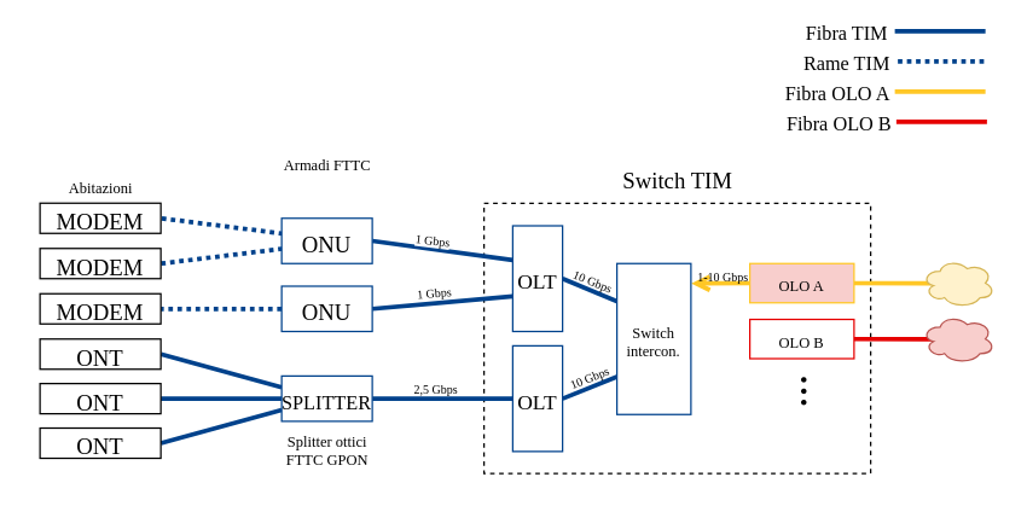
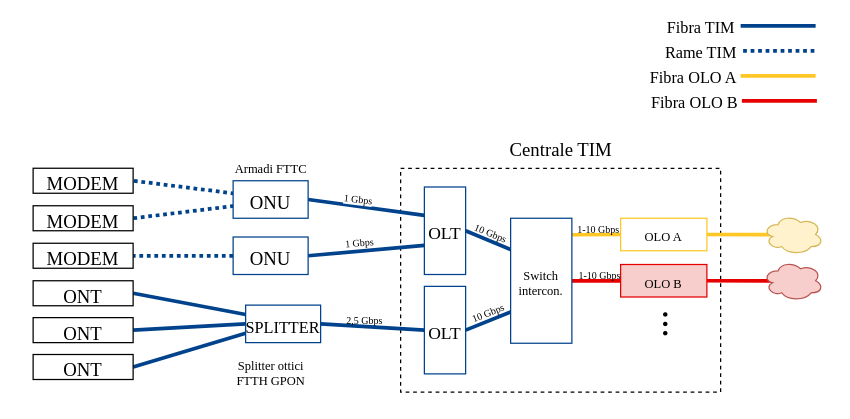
  <mxCell id="0" />
  <mxCell id="1" parent="0" />
  <mxCell id="2" style="edgeStyle=none;rounded=0;orthogonalLoop=1;jettySize=auto;html=1;exitX=0;exitY=0.75;exitDx=0;exitDy=0;entryX=1;entryY=0.5;entryDx=0;entryDy=0;endArrow=none;endFill=0;strokeColor=#00428C;strokeWidth=3;fontSize=13;fontColor=#000000;" parent="1" source="28" target="34" edge="1"><mxGeometry relative="1" as="geometry" /></mxCell>
  <mxCell id="3" style="edgeStyle=none;rounded=0;orthogonalLoop=1;jettySize=auto;html=1;exitX=0;exitY=0.5;exitDx=0;exitDy=0;entryX=1;entryY=0.5;entryDx=0;entryDy=0;endArrow=none;endFill=0;strokeColor=#00428C;strokeWidth=3;fontSize=13;fontColor=#000000;" parent="1" source="28" target="33" edge="1"><mxGeometry relative="1" as="geometry" /></mxCell>
  <mxCell id="4" style="edgeStyle=none;rounded=0;orthogonalLoop=1;jettySize=auto;html=1;entryX=1;entryY=0.5;entryDx=0;entryDy=0;endArrow=none;endFill=0;strokeColor=#00428C;strokeWidth=3;fontSize=13;fontColor=#000000;exitX=0;exitY=0.25;exitDx=0;exitDy=0;" parent="1" source="28" target="31" edge="1"><mxGeometry relative="1" as="geometry"><mxPoint x="186" y="259" as="sourcePoint" /></mxGeometry></mxCell>
  <mxCell id="5" style="edgeStyle=none;rounded=0;orthogonalLoop=1;jettySize=auto;html=1;exitX=0.017;exitY=0.34;exitDx=0;exitDy=0;entryX=1;entryY=0.5;entryDx=0;entryDy=0;fontSize=15;fontColor=#000000;strokeColor=#00428C;strokeWidth=3;endArrow=none;endFill=0;exitPerimeter=0;dashed=1;dashPattern=1 1;" parent="1" source="21" target="23" edge="1"><mxGeometry relative="1" as="geometry" /></mxCell>
  <mxCell id="6" value="" style="rounded=0;orthogonalLoop=1;jettySize=auto;html=1;endArrow=none;endFill=0;strokeColor=#00428C;strokeWidth=3;fontFamily=Bahnschrift;fontSize=13;exitX=0.01;exitY=0.673;exitDx=0;exitDy=0;exitPerimeter=0;entryX=1;entryY=0.5;entryDx=0;entryDy=0;dashed=1;dashPattern=1 1;" parent="1" source="21" target="9" edge="1"><mxGeometry relative="1" as="geometry" /></mxCell>
  <mxCell id="7" style="edgeStyle=none;rounded=0;orthogonalLoop=1;jettySize=auto;html=1;exitX=0;exitY=0.5;exitDx=0;exitDy=0;entryX=1;entryY=0.5;entryDx=0;entryDy=0;endArrow=none;endFill=0;strokeColor=#00428C;strokeWidth=3;fontSize=15;fontColor=#000000;dashed=1;dashPattern=1 1;" parent="1" source="22" target="25" edge="1"><mxGeometry relative="1" as="geometry" /></mxCell>
  <mxCell id="8" value="" style="rounded=0;fontSize=18;html=1;whiteSpace=wrap;spacingTop=4;fontFamily=Bahnschrift;dashed=1;comic=0;" parent="1" vertex="1"><mxGeometry x="320" y="134" width="256" height="179" as="geometry" /></mxCell>
  <mxCell id="9" value="MODEM" style="rounded=0;whiteSpace=wrap;html=1;fontFamily=Bahnschrift;fontSize=15;spacingTop=4;" parent="1" vertex="1"><mxGeometry x="26" y="164" width="80" height="20" as="geometry" /></mxCell>
  <mxCell id="10" style="edgeStyle=orthogonalEdgeStyle;rounded=0;orthogonalLoop=1;jettySize=auto;html=1;fontSize=18;endArrow=none;endFill=0;strokeColor=#00428C;strokeWidth=3;entryX=0.058;entryY=0.5;entryDx=0;entryDy=0;entryPerimeter=0;fontFamily=Bahnschrift;dashed=1;dashPattern=1 1;" parent="1" edge="1"><mxGeometry relative="1" as="geometry"><mxPoint x="654" y="40" as="targetPoint" /><mxPoint x="594" y="40" as="sourcePoint" /></mxGeometry></mxCell>
  <mxCell id="11" value="Rame TIM" style="text;html=1;resizable=0;points=[];align=center;verticalAlign=middle;labelBackgroundColor=#ffffff;fontSize=13;fontFamily=Bahnschrift;" parent="10" vertex="1" connectable="0"><mxGeometry x="-0.567" y="-10" relative="1" as="geometry"><mxPoint x="-48" y="-10" as="offset" /></mxGeometry></mxCell>
  <mxCell id="12" value="" style="edgeStyle=orthogonalEdgeStyle;rounded=0;orthogonalLoop=1;jettySize=auto;html=1;endArrow=none;endFill=0;strokeColor=#FFC726;strokeWidth=3;fontFamily=Bahnschrift;fontSize=13;" parent="1" edge="1"><mxGeometry relative="1" as="geometry"><mxPoint x="592" y="60" as="sourcePoint" /><mxPoint x="652" y="60" as="targetPoint" /></mxGeometry></mxCell>
  <mxCell id="13" value="Fibra OLO A" style="text;html=1;resizable=0;points=[];align=center;verticalAlign=middle;labelBackgroundColor=#ffffff;fontSize=13;fontFamily=Bahnschrift;direction=west;" parent="12" vertex="1" connectable="0"><mxGeometry x="-0.244" y="-4" relative="1" as="geometry"><mxPoint x="-62" y="-4" as="offset" /></mxGeometry></mxCell>
- <mxCell id="14" value="Switch TIM" style="text;html=1;strokeColor=none;fillColor=none;align=center;verticalAlign=middle;whiteSpace=wrap;rounded=0;dashed=1;fontFamily=Bahnschrift;fontSize=15;" parent="1" vertex="1"><mxGeometry x="402.5" y="109" width="91" height="20" as="geometry" /></mxCell>
+ <mxCell id="14" value="Centrale TIM" style="text;html=1;strokeColor=none;fillColor=none;align=center;verticalAlign=middle;whiteSpace=wrap;rounded=0;dashed=1;fontFamily=Bahnschrift;fontSize=15;" parent="1" vertex="1"><mxGeometry x="402.5" y="109" width="91" height="20" as="geometry" /></mxCell>
  <mxCell id="15" style="rounded=0;orthogonalLoop=1;jettySize=auto;html=1;fontSize=18;endArrow=none;endFill=0;strokeColor=#00428C;strokeWidth=3;exitX=0.089;exitY=0.33;exitDx=0;exitDy=0;exitPerimeter=0;entryX=1;entryY=0.5;entryDx=0;entryDy=0;" parent="1" source="36" target="21" edge="1"><mxGeometry relative="1" as="geometry"><mxPoint x="246" y="164" as="targetPoint" /></mxGeometry></mxCell>
  <mxCell id="16" value="1 Gbps" style="text;html=1;resizable=0;points=[];align=center;verticalAlign=middle;labelBackgroundColor=#ffffff;fontSize=8;fontFamily=Bahnschrift;fontColor=#000000;rotation=7.2;" parent="15" vertex="1" connectable="0"><mxGeometry x="-0.225" y="1" relative="1" as="geometry"><mxPoint x="-19" y="-10" as="offset" /></mxGeometry></mxCell>
  <mxCell id="17" style="rounded=0;orthogonalLoop=1;jettySize=auto;html=1;fontSize=18;endArrow=none;endFill=0;strokeColor=#00428C;strokeWidth=3;exitX=0.068;exitY=0.665;exitDx=0;exitDy=0;entryX=1;entryY=0.5;entryDx=0;entryDy=0;exitPerimeter=0;" parent="1" source="36" target="22" edge="1"><mxGeometry relative="1" as="geometry"><mxPoint x="256" y="174" as="targetPoint" /><mxPoint x="349.172" y="193.828" as="sourcePoint" /></mxGeometry></mxCell>
  <mxCell id="18" value="1 Gbps" style="text;html=1;resizable=0;points=[];align=center;verticalAlign=middle;labelBackgroundColor=none;fontSize=8;fontFamily=Bahnschrift;fontColor=#000000;rotation=-4.7;" parent="17" vertex="1" connectable="0"><mxGeometry x="-0.416" y="2" relative="1" as="geometry"><mxPoint x="-27.5" y="-6" as="offset" /></mxGeometry></mxCell>
  <mxCell id="19" style="edgeStyle=none;rounded=0;comic=0;jumpStyle=none;orthogonalLoop=1;jettySize=auto;html=1;exitX=1;exitY=0.5;exitDx=0;exitDy=0;entryX=0;entryY=0.25;entryDx=0;entryDy=0;shadow=0;endArrow=none;endFill=0;endSize=6;strokeColor=#00428C;strokeWidth=3;fontFamily=Bahnschrift;fontSize=10;fontColor=#000000;" parent="1" source="36" target="47" edge="1"><mxGeometry relative="1" as="geometry" /></mxCell>
  <mxCell id="20" value="10 Gbps" style="text;html=1;resizable=0;points=[];align=center;verticalAlign=middle;labelBackgroundColor=none;fontSize=8;fontFamily=Bahnschrift;fontColor=#000000;rotation=22.1;" parent="19" vertex="1" connectable="0"><mxGeometry x="0.373" y="-1" relative="1" as="geometry"><mxPoint x="-5" y="-10" as="offset" /></mxGeometry></mxCell>
  <mxCell id="21" value="ONU" style="rounded=0;whiteSpace=wrap;html=1;fontFamily=Bahnschrift;fontSize=15;spacingTop=4;strokeColor=#00428C;" parent="1" vertex="1"><mxGeometry x="186" y="144" width="60" height="30" as="geometry" /></mxCell>
  <mxCell id="22" value="ONU" style="rounded=0;whiteSpace=wrap;html=1;fontFamily=Bahnschrift;fontSize=15;spacingTop=4;strokeColor=#00428C;" parent="1" vertex="1"><mxGeometry x="186" y="189" width="60" height="30" as="geometry" /></mxCell>
  <mxCell id="23" value="MODEM" style="rounded=0;whiteSpace=wrap;html=1;fontFamily=Bahnschrift;fontSize=15;spacingTop=4;" parent="1" vertex="1"><mxGeometry x="26" y="134" width="80" height="20" as="geometry" /></mxCell>
- <mxCell id="24" value="Armadi FTTC" style="text;html=1;strokeColor=none;fillColor=none;align=center;verticalAlign=middle;whiteSpace=wrap;rounded=0;dashed=1;fontFamily=Bahnschrift;fontSize=10;fontColor=#000000;comic=0;" parent="1" vertex="1"><mxGeometry x="170.5" y="99" width="91" height="20" as="geometry" /></mxCell>
+ <mxCell id="24" value="Armadi FTTC" style="text;html=1;strokeColor=none;fillColor=none;align=center;verticalAlign=middle;whiteSpace=wrap;rounded=0;dashed=1;fontFamily=Bahnschrift;fontSize=10;fontColor=#000000;comic=0;" parent="1" vertex="1"><mxGeometry x="170.5" y="124" width="91" height="20" as="geometry" /></mxCell>
  <mxCell id="25" value="MODEM" style="rounded=0;whiteSpace=wrap;html=1;fontFamily=Bahnschrift;fontSize=15;spacingTop=4;" parent="1" vertex="1"><mxGeometry x="26" y="194" width="80" height="20" as="geometry" /></mxCell>
  <mxCell id="26" style="edgeStyle=none;rounded=0;orthogonalLoop=1;jettySize=auto;html=1;exitX=0;exitY=0.5;exitDx=0;exitDy=0;entryX=1;entryY=0.5;entryDx=0;entryDy=0;endArrow=none;endFill=0;strokeColor=#00428C;strokeWidth=3;fontSize=13;fontColor=#000000;" parent="1" source="37" target="28" edge="1"><mxGeometry relative="1" as="geometry" /></mxCell>
  <mxCell id="27" value="2,5 Gbps" style="text;html=1;resizable=0;points=[];align=center;verticalAlign=middle;labelBackgroundColor=none;fontSize=8;fontFamily=Bahnschrift;fontColor=#000000;" parent="26" vertex="1" connectable="0"><mxGeometry x="-0.31" relative="1" as="geometry"><mxPoint x="-20" y="-6" as="offset" /></mxGeometry></mxCell>
- <mxCell id="28" value="SPLITTER" style="rounded=0;whiteSpace=wrap;html=1;fontFamily=Bahnschrift;fontSize=13;spacingTop=4;strokeColor=#00428C;" parent="1" vertex="1"><mxGeometry x="186" y="248.5" width="60" height="30" as="geometry" /></mxCell>
+ <mxCell id="28" value="SPLITTER" style="rounded=0;whiteSpace=wrap;html=1;fontFamily=Bahnschrift;fontSize=13;spacingTop=4;strokeColor=#00428C;" parent="1" vertex="1"><mxGeometry x="196" y="243.5" width="60" height="30" as="geometry" /></mxCell>
  <mxCell id="29" style="edgeStyle=none;rounded=0;comic=0;jumpStyle=none;orthogonalLoop=1;jettySize=auto;html=1;exitX=1;exitY=0.5;exitDx=0;exitDy=0;entryX=0;entryY=0.75;entryDx=0;entryDy=0;shadow=0;endArrow=none;endFill=0;endSize=6;strokeColor=#00428C;strokeWidth=3;fontFamily=Bahnschrift;fontSize=10;fontColor=#000000;" parent="1" source="37" target="47" edge="1"><mxGeometry relative="1" as="geometry" /></mxCell>
  <mxCell id="30" value="10 Gbps" style="text;html=1;resizable=0;points=[];align=center;verticalAlign=middle;labelBackgroundColor=none;fontSize=8;fontFamily=Bahnschrift;fontColor=#000000;rotation=-21.7;" parent="29" vertex="1" connectable="0"><mxGeometry x="0.337" y="-3" relative="1" as="geometry"><mxPoint x="-7.5" y="-6.5" as="offset" /></mxGeometry></mxCell>
  <mxCell id="31" value="ONT" style="rounded=0;whiteSpace=wrap;html=1;fontFamily=Bahnschrift;fontSize=15;spacingTop=4;" parent="1" vertex="1"><mxGeometry x="26" y="224" width="80" height="20" as="geometry" /></mxCell>
- <mxCell id="32" value="&lt;div style=&quot;font-size: 10px;&quot;&gt;Splitter ottici&lt;/div&gt;&lt;div style=&quot;font-size: 10px;&quot;&gt;FTTC GPON&lt;br style=&quot;font-size: 10px;&quot;&gt;&lt;/div&gt;" style="text;html=1;strokeColor=none;fillColor=none;align=center;verticalAlign=middle;whiteSpace=wrap;rounded=0;dashed=1;fontFamily=Bahnschrift;fontSize=10;fontColor=#000000;" parent="1" vertex="1"><mxGeometry x="170.5" y="287.5" width="91" height="20" as="geometry" /></mxCell>
+ <mxCell id="32" value="&lt;div style=&quot;font-size: 10px;&quot;&gt;Splitter ottici&lt;/div&gt;&lt;div style=&quot;font-size: 10px;&quot;&gt;FTTH GPON&lt;br style=&quot;font-size: 10px;&quot;&gt;&lt;/div&gt;" style="text;html=1;strokeColor=none;fillColor=none;align=center;verticalAlign=middle;whiteSpace=wrap;rounded=0;dashed=1;fontFamily=Bahnschrift;fontSize=10;fontColor=#000000;" parent="1" vertex="1"><mxGeometry x="170.5" y="287.5" width="91" height="20" as="geometry" /></mxCell>
  <mxCell id="33" value="ONT" style="rounded=0;whiteSpace=wrap;html=1;fontFamily=Bahnschrift;fontSize=15;spacingTop=4;" parent="1" vertex="1"><mxGeometry x="26" y="253.5" width="80" height="20" as="geometry" /></mxCell>
  <mxCell id="34" value="ONT" style="rounded=0;whiteSpace=wrap;html=1;fontFamily=Bahnschrift;fontSize=15;spacingTop=4;" parent="1" vertex="1"><mxGeometry x="26" y="283" width="80" height="20" as="geometry" /></mxCell>
- <mxCell id="35" value="Abitazioni" style="text;html=1;strokeColor=none;fillColor=none;align=center;verticalAlign=middle;whiteSpace=wrap;rounded=0;dashed=1;fontFamily=Bahnschrift;fontSize=10;fontColor=#000000;comic=0;" parent="1" vertex="1"><mxGeometry x="20.5" y="114" width="91" height="20" as="geometry" /></mxCell>
  <mxCell id="36" value="&lt;font style=&quot;font-size: 14px&quot; face=&quot;Bahnschrift&quot;&gt;OLT&lt;/font&gt;" style="rounded=0;whiteSpace=wrap;html=1;fontSize=15;comic=0;spacingTop=4;strokeColor=#00428C;" parent="1" vertex="1"><mxGeometry x="339" y="149" width="33" height="70" as="geometry" /></mxCell>
  <mxCell id="37" value="&lt;font style=&quot;font-size: 14px&quot; face=&quot;Bahnschrift&quot;&gt;OLT&lt;/font&gt;" style="rounded=0;whiteSpace=wrap;html=1;fontSize=15;spacingTop=4;strokeColor=#00428C;" parent="1" vertex="1"><mxGeometry x="339" y="228.5" width="33" height="70" as="geometry" /></mxCell>
- <mxCell id="38" style="edgeStyle=none;rounded=0;comic=0;jumpStyle=none;orthogonalLoop=1;jettySize=auto;html=1;exitX=0;exitY=0.5;exitDx=0;exitDy=0;shadow=0;endArrow=open;endFill=0;endSize=6;strokeColor=#ffc726;strokeWidth=3;fontFamily=Bahnschrift;fontSize=10;fontColor=#000000;entryX=1.004;entryY=0.868;entryDx=0;entryDy=0;entryPerimeter=0;" parent="1" source="41" target="47" edge="1"><mxGeometry relative="1" as="geometry"><mxPoint x="457" y="187" as="targetPoint" /></mxGeometry></mxCell>
+ <mxCell id="38" style="edgeStyle=none;rounded=0;comic=0;jumpStyle=none;orthogonalLoop=1;jettySize=auto;html=1;exitX=0;exitY=0.5;exitDx=0;exitDy=0;shadow=0;endArrow=none;endFill=0;endSize=6;strokeColor=#ffc726;strokeWidth=3;fontFamily=Bahnschrift;fontSize=10;fontColor=#000000;entryX=1.004;entryY=0.868;entryDx=0;entryDy=0;entryPerimeter=0;" parent="1" source="41" target="47" edge="1"><mxGeometry relative="1" as="geometry"><mxPoint x="457" y="187" as="targetPoint" /></mxGeometry></mxCell>
  <mxCell id="39" value="1-10 Gbps" style="text;html=1;resizable=0;points=[];align=center;verticalAlign=middle;labelBackgroundColor=none;fontSize=8;fontFamily=Bahnschrift;fontColor=#000000;" parent="38" vertex="1" connectable="0"><mxGeometry x="-0.433" y="3" relative="1" as="geometry"><mxPoint x="-8" y="-8" as="offset" /></mxGeometry></mxCell>
  <mxCell id="40" style="edgeStyle=none;rounded=0;comic=0;jumpStyle=none;orthogonalLoop=1;jettySize=auto;html=1;exitX=1;exitY=0.5;exitDx=0;exitDy=0;entryX=0.214;entryY=0.506;entryDx=0;entryDy=0;entryPerimeter=0;shadow=0;endArrow=none;endFill=0;endSize=6;strokeColor=#ffc726;strokeWidth=3;fontFamily=Bahnschrift;fontSize=10;fontColor=#000000;" parent="1" source="41" target="42" edge="1"><mxGeometry relative="1" as="geometry" /></mxCell>
- <mxCell id="41" value="OLO A" style="rounded=0;whiteSpace=wrap;html=1;fontSize=10;comic=0;horizontal=1;labelPosition=center;verticalLabelPosition=middle;align=center;verticalAlign=middle;flipH=0;flipV=1;shadow=0;glass=0;fontFamily=Bahnschrift;rotation=0;spacingTop=4;strokeColor=#FFC726;fillColor=#f8cecc;" parent="1" vertex="1"><mxGeometry x="496" y="174" width="69" height="26" as="geometry" /></mxCell>
+ <mxCell id="41" value="OLO A" style="rounded=0;whiteSpace=wrap;html=1;fontSize=10;comic=0;horizontal=1;labelPosition=center;verticalLabelPosition=middle;align=center;verticalAlign=middle;flipH=0;flipV=1;shadow=0;glass=0;fontFamily=Bahnschrift;rotation=0;spacingTop=4;strokeColor=#FFC726;" parent="1" vertex="1"><mxGeometry x="496" y="174" width="69" height="26" as="geometry" /></mxCell>
  <mxCell id="42" value="" style="ellipse;shape=cloud;whiteSpace=wrap;html=1;rounded=0;shadow=0;glass=0;comic=0;labelBackgroundColor=none;fontFamily=Bahnschrift;fontSize=10;align=center;fillColor=#fff2cc;strokeColor=#d6b656;" parent="1" vertex="1"><mxGeometry x="610" y="171" width="48" height="32" as="geometry" /></mxCell>
+ <mxCell id="43" style="edgeStyle=none;rounded=0;comic=0;jumpStyle=none;orthogonalLoop=1;jettySize=auto;html=1;exitX=0;exitY=0.5;exitDx=0;exitDy=0;entryX=1;entryY=0.5;entryDx=0;entryDy=0;shadow=0;endArrow=none;endFill=0;endSize=6;strokeColor=#e60000;strokeWidth=3;fontFamily=Bahnschrift;fontSize=10;fontColor=#000000;" parent="1" source="46" target="47" edge="1"><mxGeometry relative="1" as="geometry" /></mxCell>
+ <mxCell id="44" value="1-10 Gbps" style="text;html=1;resizable=0;points=[];align=center;verticalAlign=middle;labelBackgroundColor=none;fontSize=8;fontFamily=Bahnschrift;fontColor=#000000;" parent="43" vertex="1" connectable="0"><mxGeometry x="-0.414" y="1" relative="1" as="geometry"><mxPoint x="-7" y="-6" as="offset" /></mxGeometry></mxCell>
  <mxCell id="45" style="edgeStyle=none;rounded=0;comic=0;jumpStyle=none;orthogonalLoop=1;jettySize=auto;html=1;exitX=1;exitY=0.5;exitDx=0;exitDy=0;entryX=0.266;entryY=0.506;entryDx=0;entryDy=0;entryPerimeter=0;shadow=0;endArrow=none;endFill=0;endSize=6;strokeColor=#e60000;strokeWidth=3;fontFamily=Bahnschrift;fontSize=10;fontColor=#000000;" parent="1" source="46" target="51" edge="1"><mxGeometry relative="1" as="geometry" /></mxCell>
- <mxCell id="46" value="OLO B" style="rounded=0;whiteSpace=wrap;html=1;fontSize=10;comic=0;horizontal=1;labelPosition=center;verticalLabelPosition=middle;align=center;verticalAlign=middle;flipH=0;flipV=1;shadow=0;glass=0;fontFamily=Bahnschrift;rotation=0;spacingTop=4;strokeColor=#E60000;" parent="1" vertex="1"><mxGeometry x="496" y="211" width="69" height="26" as="geometry" /></mxCell>
+ <mxCell id="46" value="OLO B" style="rounded=0;whiteSpace=wrap;html=1;fontSize=10;comic=0;horizontal=1;labelPosition=center;verticalLabelPosition=middle;align=center;verticalAlign=middle;flipH=0;flipV=1;shadow=0;glass=0;fontFamily=Bahnschrift;rotation=0;spacingTop=4;strokeColor=#E60000;fillColor=#f8cecc;" parent="1" vertex="1"><mxGeometry x="496" y="211" width="69" height="26" as="geometry" /></mxCell>
  <mxCell id="47" value="&lt;div&gt;Switch&lt;/div&gt;&lt;div&gt;intercon.&lt;br&gt;&lt;/div&gt;" style="rounded=0;whiteSpace=wrap;html=1;fontSize=10;comic=0;horizontal=1;labelPosition=center;verticalLabelPosition=middle;align=center;verticalAlign=middle;flipH=0;flipV=1;shadow=0;glass=0;fontFamily=Bahnschrift;rotation=0;spacingTop=4;strokeColor=#00428C;" parent="1" vertex="1"><mxGeometry x="408" y="174" width="49" height="100" as="geometry" /></mxCell>
  <mxCell id="48" value="" style="edgeStyle=orthogonalEdgeStyle;rounded=0;orthogonalLoop=1;jettySize=auto;html=1;endArrow=none;endFill=0;strokeColor=#E60000;strokeWidth=3;fontFamily=Bahnschrift;fontSize=13;" parent="1" edge="1"><mxGeometry relative="1" as="geometry"><mxPoint x="593" y="80" as="sourcePoint" /><mxPoint x="653" y="80" as="targetPoint" /></mxGeometry></mxCell>
  <mxCell id="49" value="Fibra OLO B" style="text;html=1;resizable=0;points=[];align=center;verticalAlign=middle;labelBackgroundColor=#ffffff;fontSize=13;fontFamily=Bahnschrift;direction=west;" parent="48" vertex="1" connectable="0"><mxGeometry x="-0.244" y="-4" relative="1" as="geometry"><mxPoint x="-62" y="-4" as="offset" /></mxGeometry></mxCell>
  <mxCell id="50" value="..." style="text;html=1;strokeColor=none;fillColor=none;align=center;verticalAlign=middle;whiteSpace=wrap;rounded=0;fontSize=30;fontFamily=Comic Sans MS;rotation=90;" parent="1" vertex="1"><mxGeometry x="526" y="240" width="31" height="38" as="geometry" /></mxCell>
  <mxCell id="51" value="" style="ellipse;shape=cloud;whiteSpace=wrap;html=1;rounded=0;shadow=0;glass=0;comic=0;labelBackgroundColor=none;fontFamily=Bahnschrift;fontSize=10;align=center;fillColor=#f8cecc;strokeColor=#b85450;" parent="1" vertex="1"><mxGeometry x="610" y="208" width="48" height="32" as="geometry" /></mxCell>
  <mxCell id="52" style="edgeStyle=orthogonalEdgeStyle;rounded=0;orthogonalLoop=1;jettySize=auto;html=1;fontSize=18;endArrow=none;endFill=0;strokeColor=#00428C;strokeWidth=3;entryX=0.058;entryY=0.5;entryDx=0;entryDy=0;entryPerimeter=0;fontFamily=Bahnschrift;" parent="1" edge="1"><mxGeometry relative="1" as="geometry"><mxPoint x="652" y="20" as="targetPoint" /><mxPoint x="592" y="20" as="sourcePoint" /></mxGeometry></mxCell>
  <mxCell id="53" value="Fibra TIM" style="text;html=1;resizable=0;points=[];align=center;verticalAlign=middle;labelBackgroundColor=#ffffff;fontSize=13;fontFamily=Bahnschrift;" parent="52" vertex="1" connectable="0"><mxGeometry x="-0.567" y="-10" relative="1" as="geometry"><mxPoint x="-46" y="-10" as="offset" /></mxGeometry></mxCell>
